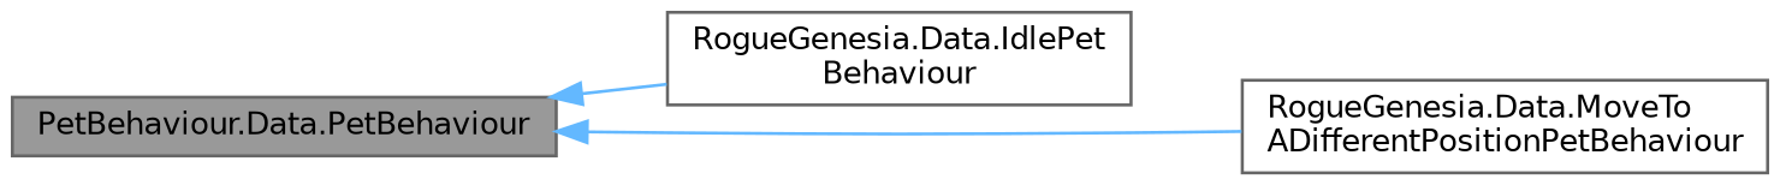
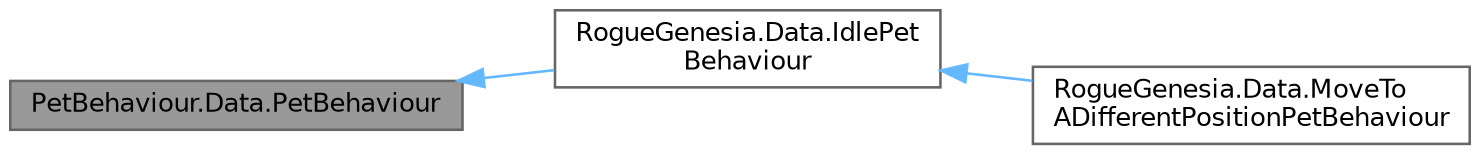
  digraph {
    rankdir=LR
    node [color=gray40 fillcolor=white fontname=Helvetica fontsize=10 shape=box style=filled]
    edge [color=steelblue1 dir=back fontname=Helvetica fontsize=10 labelfontname=Helvetica labelfontsize=10 style=solid]
    n1 [fillcolor=grey60 fontcolor=black height=0.2 label="PetBehaviour.Data.PetBehaviour" width=0.4]
    n2 [height=0.2 label="RogueGenesia.Data.IdlePet\lBehaviour" width=0.4]
    n3 [height=0.2 label="RogueGenesia.Data.MoveTo\lADifferentPositionPetBehaviour" width=0.4]
    n1 -> n2
-   n1 -> n3
+   n2 -> n3
  }
